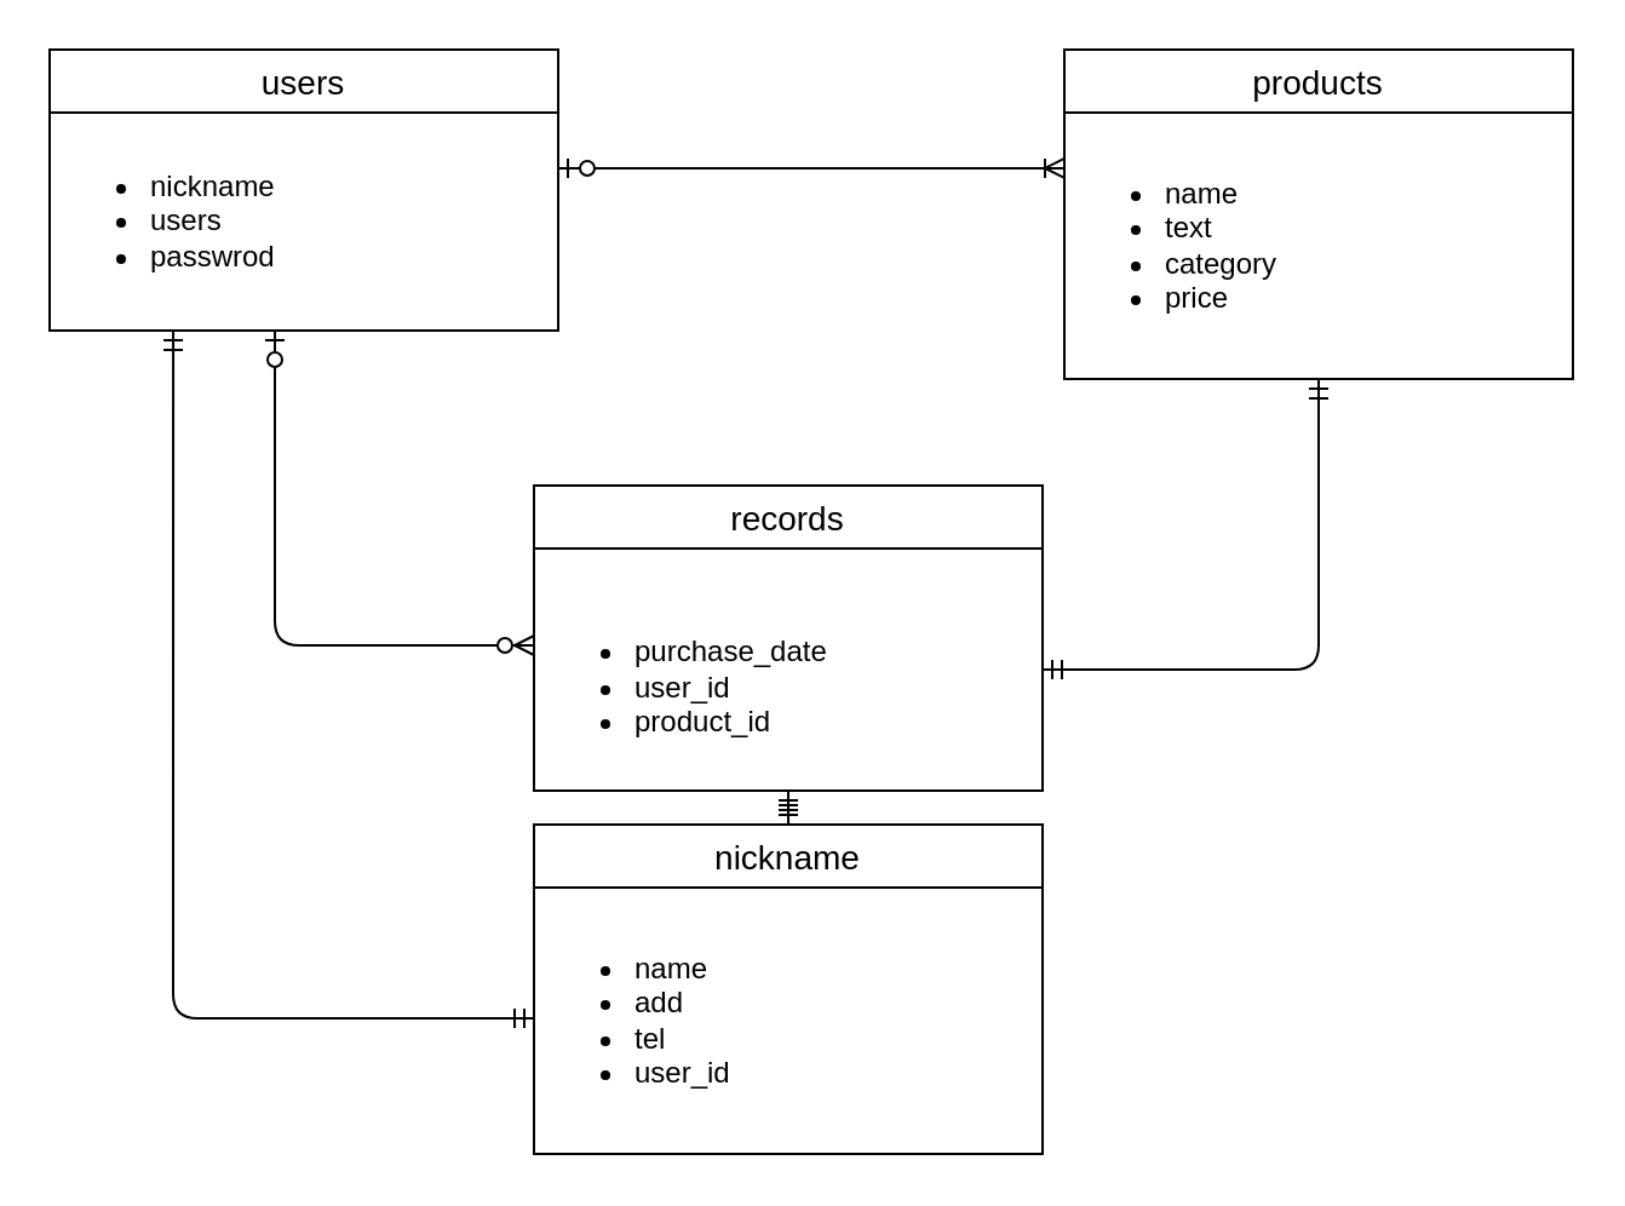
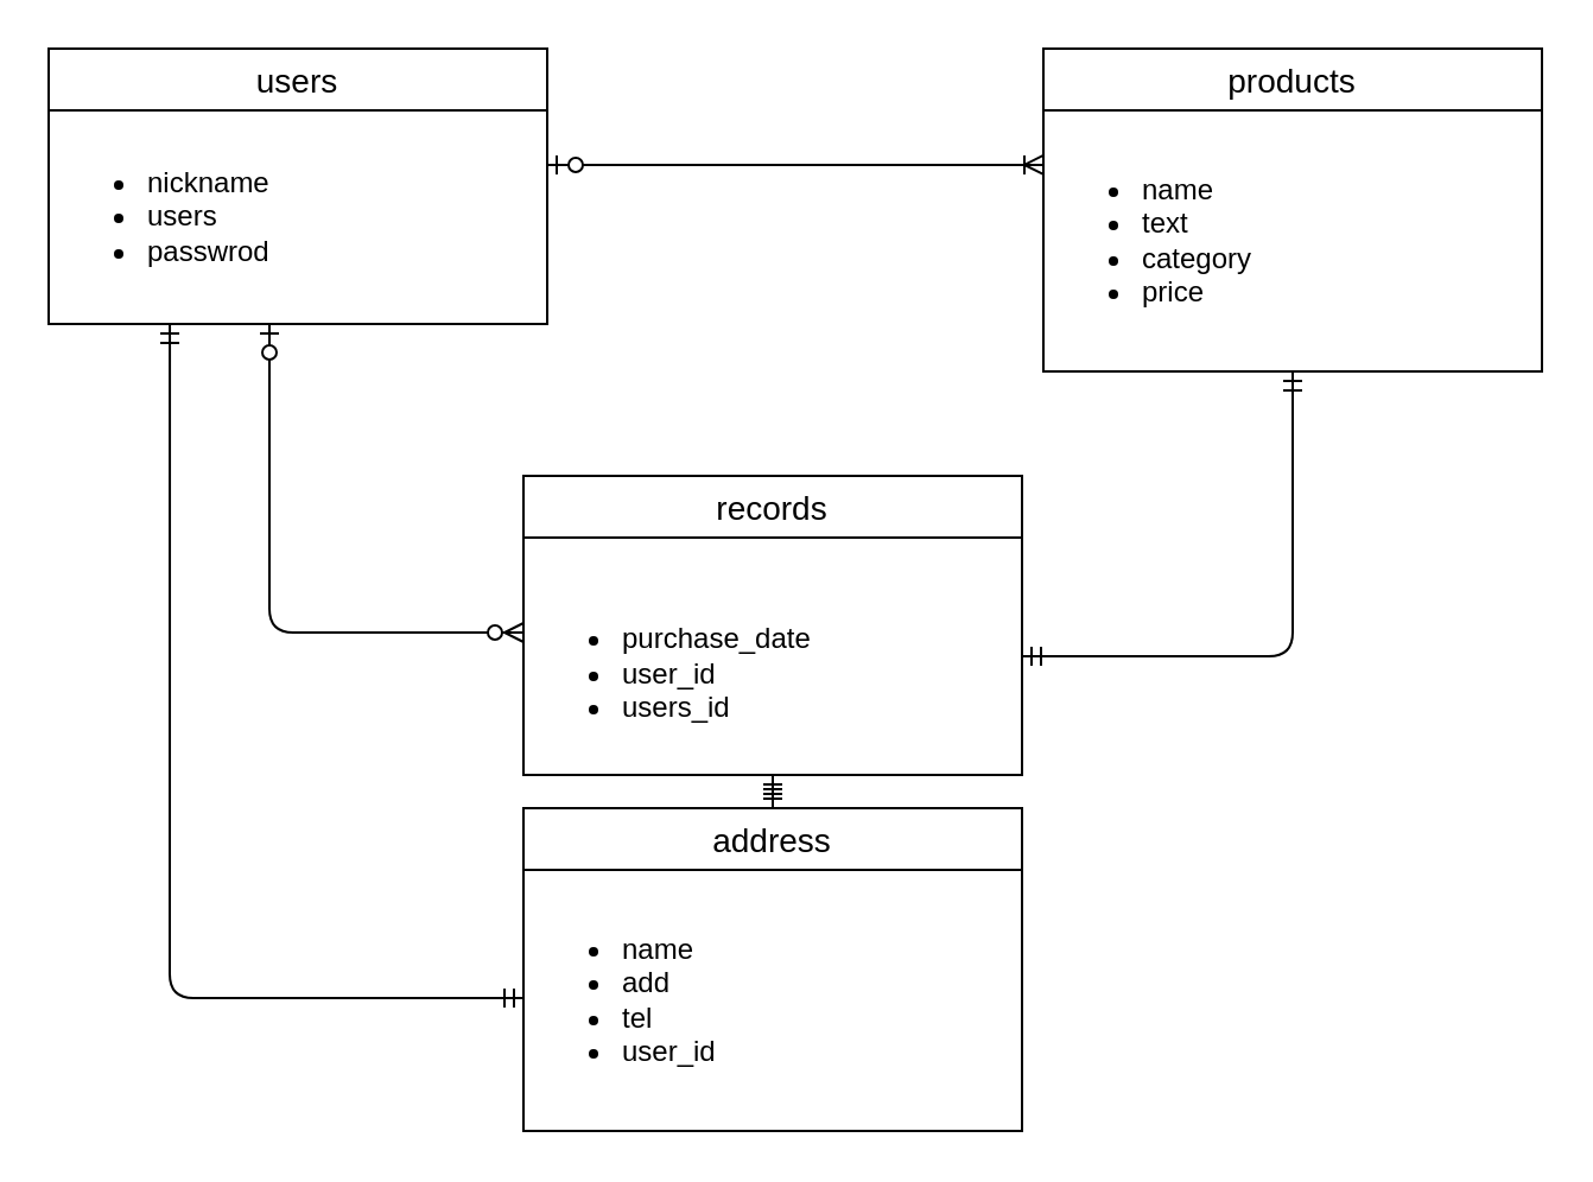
  <mxCell id="0" />
  <mxCell id="1" parent="0" />
  <mxCell id="2" value="products" style="swimlane;fontStyle=0;childLayout=stackLayout;horizontal=1;startSize=26;horizontalStack=0;resizeParent=1;resizeParentMax=0;resizeLast=0;collapsible=1;marginBottom=0;align=center;fontSize=14;rounded=0;sketch=0;" vertex="1" parent="1"><mxGeometry x="439" y="20" width="210" height="136" as="geometry" /></mxCell>
  <mxCell id="3" value="users" style="swimlane;fontStyle=0;childLayout=stackLayout;horizontal=1;startSize=26;horizontalStack=0;resizeParent=1;resizeParentMax=0;resizeLast=0;collapsible=1;marginBottom=0;align=center;fontSize=14;rounded=0;sketch=0;" vertex="1" parent="1"><mxGeometry x="20" y="20" width="210" height="116" as="geometry" /></mxCell>
  <mxCell id="4" value="&lt;ul&gt;&lt;li&gt;nickname&lt;/li&gt;&lt;li&gt;users&lt;/li&gt;&lt;li&gt;passwrod&lt;/li&gt;&lt;/ul&gt;" style="text;html=1;align=left;verticalAlign=middle;resizable=0;points=[];autosize=1;" vertex="1" parent="3"><mxGeometry y="26" width="210" height="90" as="geometry" /></mxCell>
  <mxCell id="5" value="records" style="swimlane;fontStyle=0;childLayout=stackLayout;horizontal=1;startSize=26;horizontalStack=0;resizeParent=1;resizeParentMax=0;resizeLast=0;collapsible=1;marginBottom=0;align=center;fontSize=14;rounded=0;sketch=0;" vertex="1" parent="1"><mxGeometry x="220" y="200" width="210" height="126" as="geometry" /></mxCell>
- <mxCell id="6" value="&lt;br&gt;&lt;ul&gt;&lt;li&gt;purchase_date&lt;/li&gt;&lt;li&gt;user_id&lt;/li&gt;&lt;li&gt;product_id&lt;/li&gt;&lt;/ul&gt;" style="text;html=1;align=left;verticalAlign=middle;resizable=0;points=[];autosize=1;" vertex="1" parent="5"><mxGeometry y="26" width="210" height="100" as="geometry" /></mxCell>
- <mxCell id="7" value="nickname" style="swimlane;fontStyle=0;childLayout=stackLayout;horizontal=1;startSize=26;horizontalStack=0;resizeParent=1;resizeParentMax=0;resizeLast=0;collapsible=1;marginBottom=0;align=center;fontSize=14;rounded=0;sketch=0;" vertex="1" parent="1"><mxGeometry x="220" y="340" width="210" height="136" as="geometry" /></mxCell>
+ <mxCell id="6" value="&lt;br&gt;&lt;ul&gt;&lt;li&gt;purchase_date&lt;/li&gt;&lt;li&gt;user_id&lt;/li&gt;&lt;li&gt;users_id&lt;/li&gt;&lt;/ul&gt;" style="text;html=1;align=left;verticalAlign=middle;resizable=0;points=[];autosize=1;" vertex="1" parent="5"><mxGeometry y="26" width="210" height="100" as="geometry" /></mxCell>
+ <mxCell id="7" value="address" style="swimlane;fontStyle=0;childLayout=stackLayout;horizontal=1;startSize=26;horizontalStack=0;resizeParent=1;resizeParentMax=0;resizeLast=0;collapsible=1;marginBottom=0;align=center;fontSize=14;rounded=0;sketch=0;" vertex="1" parent="1"><mxGeometry x="220" y="340" width="210" height="136" as="geometry" /></mxCell>
  <mxCell id="8" value="&lt;ul&gt;&lt;li&gt;name&lt;/li&gt;&lt;li&gt;add&lt;/li&gt;&lt;li&gt;tel&lt;/li&gt;&lt;li&gt;user_id&lt;/li&gt;&lt;/ul&gt;" style="text;html=1;align=left;verticalAlign=middle;resizable=0;points=[];autosize=1;" vertex="1" parent="7"><mxGeometry y="26" width="210" height="110" as="geometry" /></mxCell>
  <mxCell id="9" value="" style="edgeStyle=orthogonalEdgeStyle;fontSize=12;html=1;endArrow=ERmandOne;startArrow=ERmandOne;align=center;exitX=0.243;exitY=1;exitDx=0;exitDy=0;exitPerimeter=0;" edge="1" parent="7" source="4"><mxGeometry width="100" height="100" relative="1" as="geometry"><mxPoint x="-100" y="180" as="sourcePoint" /><mxPoint y="80" as="targetPoint" /><Array as="points"><mxPoint x="-149" y="80" /></Array></mxGeometry></mxCell>
  <mxCell id="10" value="" style="edgeStyle=entityRelationEdgeStyle;fontSize=12;html=1;endArrow=ERoneToMany;startArrow=ERzeroToOne;align=center;entryX=0;entryY=0.209;entryDx=0;entryDy=0;entryPerimeter=0;" edge="1" parent="1" target="12"><mxGeometry width="100" height="100" relative="1" as="geometry"><mxPoint x="230" y="69" as="sourcePoint" /><mxPoint x="320" y="-30" as="targetPoint" /></mxGeometry></mxCell>
  <mxCell id="11" value="" style="edgeStyle=elbowEdgeStyle;fontSize=12;html=1;endArrow=ERzeroToMany;startArrow=ERzeroToOne;align=center;" edge="1" parent="1"><mxGeometry width="100" height="100" relative="1" as="geometry"><mxPoint x="113" y="136" as="sourcePoint" /><mxPoint x="220" y="266" as="targetPoint" /><Array as="points"><mxPoint x="113" y="216" /></Array></mxGeometry></mxCell>
  <mxCell id="12" value="&lt;ul&gt;&lt;li&gt;name&lt;/li&gt;&lt;li&gt;text&lt;/li&gt;&lt;li&gt;category&lt;/li&gt;&lt;li&gt;price&lt;/li&gt;&lt;/ul&gt;" style="text;html=1;align=left;verticalAlign=middle;resizable=0;points=[];autosize=1;" vertex="1" parent="1"><mxGeometry x="439" y="46" width="100" height="110" as="geometry" /></mxCell>
  <mxCell id="13" value="" style="fontSize=12;html=1;endArrow=ERmandOne;startArrow=ERmandOne;align=center;" edge="1" parent="1" source="7" target="6"><mxGeometry width="100" height="100" relative="1" as="geometry"><mxPoint x="540" y="390" as="sourcePoint" /><mxPoint x="640" y="290" as="targetPoint" /></mxGeometry></mxCell>
  <mxCell id="14" value="" style="edgeStyle=orthogonalEdgeStyle;fontSize=12;html=1;endArrow=ERmandOne;startArrow=ERmandOne;align=center;" edge="1" parent="1" source="6" target="2"><mxGeometry width="100" height="100" relative="1" as="geometry"><mxPoint x="540" y="390" as="sourcePoint" /><mxPoint x="640" y="290" as="targetPoint" /></mxGeometry></mxCell>
